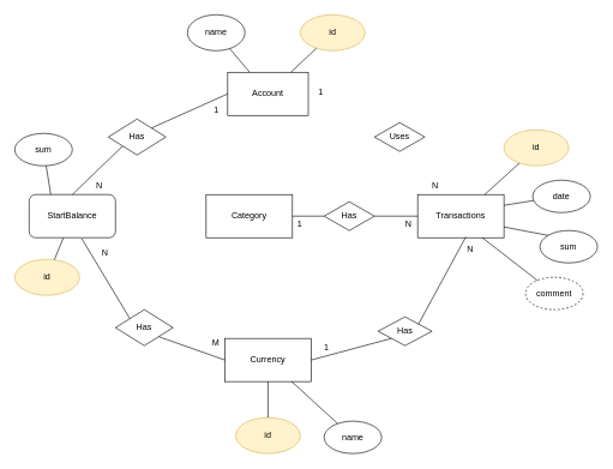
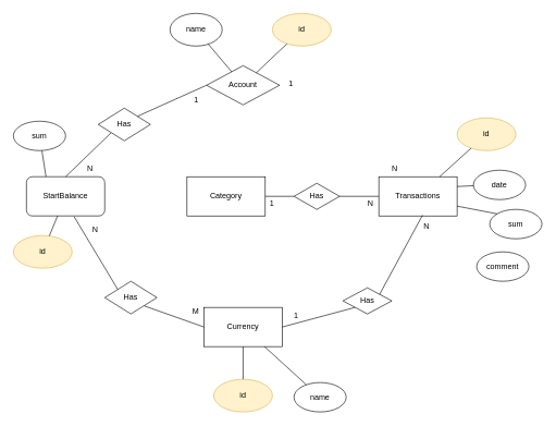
  <mxCell id="0" />
  <mxCell id="1" parent="0" />
  <mxCell id="2" value="StartBalance" style="whiteSpace=wrap;html=1;rounded=1;" vertex="1" parent="1"><mxGeometry x="40" y="270" width="120" height="60" as="geometry" /></mxCell>
- <mxCell id="3" value="Account" style="rounded=0;whiteSpace=wrap;html=1;" vertex="1" parent="1"><mxGeometry x="316" y="100" width="112" height="60" as="geometry" /></mxCell>
+ <mxCell id="3" value="Account" style="rhombus;whiteSpace=wrap;html=1;" vertex="1" parent="1"><mxGeometry x="316" y="100" width="112" height="60" as="geometry" /></mxCell>
  <mxCell id="4" value="Currency" style="rounded=0;whiteSpace=wrap;html=1;" vertex="1" parent="1"><mxGeometry x="312" y="470" width="120" height="60" as="geometry" /></mxCell>
  <mxCell id="5" value="Category" style="rounded=0;whiteSpace=wrap;html=1;" vertex="1" parent="1"><mxGeometry x="286" y="270" width="120" height="60" as="geometry" /></mxCell>
  <mxCell id="6" value="Transactions" style="rounded=0;whiteSpace=wrap;html=1;" vertex="1" parent="1"><mxGeometry x="580" y="270" width="120" height="60" as="geometry" /></mxCell>
  <mxCell id="7" value="id" style="ellipse;whiteSpace=wrap;html=1;fillColor=#fff2cc;strokeColor=#d6b656;" vertex="1" parent="1"><mxGeometry x="417" y="20" width="90" height="50" as="geometry" /></mxCell>
  <mxCell id="8" value="id" style="ellipse;whiteSpace=wrap;html=1;fillColor=#fff2cc;strokeColor=#d6b656;" vertex="1" parent="1"><mxGeometry x="700" y="180" width="90" height="50" as="geometry" /></mxCell>
  <mxCell id="9" value="id" style="ellipse;whiteSpace=wrap;html=1;fillColor=#fff2cc;strokeColor=#d6b656;" vertex="1" parent="1"><mxGeometry y="360" width="90" height="50" as="geometry" x="20" /></mxCell>
  <mxCell id="10" value="id" style="ellipse;whiteSpace=wrap;html=1;fillColor=#fff2cc;strokeColor=#d6b656;" vertex="1" parent="1"><mxGeometry x="327" y="580" width="90" height="50" as="geometry" /></mxCell>
  <mxCell id="11" value="" style="endArrow=none;html=1;rounded=0;" edge="1" parent="1" source="6" target="8"><mxGeometry width="50" height="50" relative="1" as="geometry"><mxPoint x="710" y="330" as="sourcePoint" /><mxPoint x="760" y="280" as="targetPoint" /></mxGeometry></mxCell>
  <mxCell id="12" value="" style="endArrow=none;html=1;rounded=0;" edge="1" parent="1" source="3" target="7"><mxGeometry width="50" height="50" relative="1" as="geometry"><mxPoint x="300" y="110" as="sourcePoint" /><mxPoint x="350" y="60" as="targetPoint" /></mxGeometry></mxCell>
  <mxCell id="13" value="" style="endArrow=none;html=1;rounded=0;" edge="1" parent="1" source="2" target="9"><mxGeometry width="50" height="50" relative="1" as="geometry"><mxPoint x="630" y="540" as="sourcePoint" /><mxPoint x="680" y="490" as="targetPoint" /></mxGeometry></mxCell>
  <mxCell id="14" value="" style="endArrow=none;html=1;rounded=0;exitX=0.5;exitY=0;exitDx=0;exitDy=0;" edge="1" parent="1" source="10" target="4"><mxGeometry width="50" height="50" relative="1" as="geometry"><mxPoint x="460" y="560" as="sourcePoint" /><mxPoint x="510" y="510" as="targetPoint" /></mxGeometry></mxCell>
  <mxCell id="15" value="" style="endArrow=none;html=1;rounded=0;entryX=1;entryY=0.5;entryDx=0;entryDy=0;exitX=0;exitY=1;exitDx=0;exitDy=0;" edge="1" parent="1" source="28" target="4"><mxGeometry width="50" height="50" relative="1" as="geometry"><mxPoint x="650" y="560" as="sourcePoint" /><mxPoint x="700" y="510" as="targetPoint" /></mxGeometry></mxCell>
  <mxCell id="16" value="" style="endArrow=none;html=1;rounded=0;entryX=1;entryY=0;entryDx=0;entryDy=0;exitX=0.558;exitY=0.983;exitDx=0;exitDy=0;exitPerimeter=0;" edge="1" parent="1" source="6" target="28"><mxGeometry width="50" height="50" relative="1" as="geometry"><mxPoint x="590" y="520" as="sourcePoint" /><mxPoint x="640" y="470" as="targetPoint" /></mxGeometry></mxCell>
  <mxCell id="17" value="" style="endArrow=none;html=1;rounded=0;entryX=1;entryY=0.5;entryDx=0;entryDy=0;" edge="1" parent="1" source="6" target="27"><mxGeometry width="50" height="50" relative="1" as="geometry"><mxPoint x="670" y="580" as="sourcePoint" /><mxPoint x="720" y="530" as="targetPoint" /></mxGeometry></mxCell>
  <mxCell id="18" value="" style="endArrow=none;html=1;rounded=0;exitX=1;exitY=0.5;exitDx=0;exitDy=0;entryX=0;entryY=0.5;entryDx=0;entryDy=0;" edge="1" parent="1" source="5" target="27"><mxGeometry width="50" height="50" relative="1" as="geometry"><mxPoint x="680" y="590" as="sourcePoint" /><mxPoint x="730" y="540" as="targetPoint" /></mxGeometry></mxCell>
  <mxCell id="19" value="" style="endArrow=none;html=1;rounded=0;exitX=1;exitY=1;exitDx=0;exitDy=0;entryX=0;entryY=0.5;entryDx=0;entryDy=0;" edge="1" parent="1" source="29" target="4"><mxGeometry width="50" height="50" relative="1" as="geometry"><mxPoint x="700" y="610" as="sourcePoint" /><mxPoint x="750" y="560" as="targetPoint" /></mxGeometry></mxCell>
  <mxCell id="20" value="" style="endArrow=none;html=1;rounded=0;exitX=0.5;exitY=0;exitDx=0;exitDy=0;entryX=0;entryY=1;entryDx=0;entryDy=0;" edge="1" parent="1" source="2" target="25"><mxGeometry width="50" height="50" relative="1" as="geometry"><mxPoint x="710" y="620" as="sourcePoint" /><mxPoint x="760" y="570" as="targetPoint" /></mxGeometry></mxCell>
  <mxCell id="21" value="" style="endArrow=none;html=1;rounded=0;entryX=1;entryY=0;entryDx=0;entryDy=0;exitX=0;exitY=0.5;exitDx=0;exitDy=0;" edge="1" parent="1" source="3" target="25"><mxGeometry width="50" height="50" relative="1" as="geometry"><mxPoint x="720" y="630" as="sourcePoint" /><mxPoint x="770" y="580" as="targetPoint" /></mxGeometry></mxCell>
  <mxCell id="22" value="" style="endArrow=none;html=1;rounded=0;exitX=0;exitY=0;exitDx=0;exitDy=0;entryX=0.608;entryY=1.017;entryDx=0;entryDy=0;entryPerimeter=0;" edge="1" parent="1" source="29" target="2"><mxGeometry width="50" height="50" relative="1" as="geometry"><mxPoint x="730" y="640" as="sourcePoint" /><mxPoint x="780" y="590" as="targetPoint" /></mxGeometry></mxCell>
- <mxCell id="23" value="" style="endArrow=none;html=1;rounded=0;entryX=0.75;entryY=1;entryDx=0;entryDy=0;" edge="1" parent="1" source="34" target="6"><mxGeometry width="50" height="50" relative="1" as="geometry"><mxPoint x="750" y="660" as="sourcePoint" /><mxPoint x="800" y="610" as="targetPoint" /></mxGeometry></mxCell>
  <mxCell id="24" value="" style="endArrow=none;html=1;rounded=0;exitX=0.25;exitY=0;exitDx=0;exitDy=0;" edge="1" parent="1" source="2" target="31"><mxGeometry width="50" height="50" relative="1" as="geometry"><mxPoint x="760" y="670" as="sourcePoint" /><mxPoint x="810" y="620" as="targetPoint" /></mxGeometry></mxCell>
  <mxCell id="25" value="Has" style="rhombus;whiteSpace=wrap;html=1;" vertex="1" parent="1"><mxGeometry x="150" y="165" width="80" height="50" as="geometry" /></mxCell>
- <mxCell id="26" value="Uses" style="rhombus;whiteSpace=wrap;html=1;" vertex="1" parent="1"><mxGeometry x="520" y="170" width="70" height="40" as="geometry" /></mxCell>
  <mxCell id="27" value="Has" style="rhombus;whiteSpace=wrap;html=1;" vertex="1" parent="1"><mxGeometry x="450" y="280" width="70" height="40" as="geometry" /></mxCell>
  <mxCell id="28" value="Has" style="rhombus;whiteSpace=wrap;html=1;" vertex="1" parent="1"><mxGeometry x="525" y="440" width="75" height="40" as="geometry" /></mxCell>
  <mxCell id="29" value="Has" style="rhombus;whiteSpace=wrap;html=1;" vertex="1" parent="1"><mxGeometry x="160" y="430" width="80" height="50" as="geometry" /></mxCell>
  <mxCell id="30" value="name" style="ellipse;whiteSpace=wrap;html=1;" vertex="1" parent="1"><mxGeometry x="260" y="20" width="80" height="50" as="geometry" /></mxCell>
  <mxCell id="31" value="sum" style="ellipse;whiteSpace=wrap;html=1;" vertex="1" parent="1"><mxGeometry y="185" width="80" height="45" as="geometry" x="20" /></mxCell>
  <mxCell id="32" value="name" style="ellipse;whiteSpace=wrap;html=1;" vertex="1" parent="1"><mxGeometry x="450" y="585" width="80" height="45" as="geometry" /></mxCell>
- <mxCell id="33" value="date" style="ellipse;whiteSpace=wrap;html=1;" vertex="1" parent="1"><mxGeometry x="740" y="250" width="80" height="45" as="geometry" /></mxCell>
- <mxCell id="34" value="comment" style="ellipse;whiteSpace=wrap;html=1;dashed=1;" vertex="1" parent="1"><mxGeometry x="730" y="385" width="80" height="45" as="geometry" /></mxCell>
+ <mxCell id="33" value="date" style="ellipse;whiteSpace=wrap;html=1;" vertex="1" parent="1"><mxGeometry x="725" y="260" width="80" height="45" as="geometry" /></mxCell>
+ <mxCell id="34" value="comment" style="ellipse;whiteSpace=wrap;html=1;" vertex="1" parent="1"><mxGeometry x="730" y="385" width="80" height="45" as="geometry" /></mxCell>
  <mxCell id="35" value="sum" style="ellipse;whiteSpace=wrap;html=1;" vertex="1" parent="1"><mxGeometry x="750" y="320" width="80" height="45" as="geometry" /></mxCell>
  <mxCell id="36" value="" style="endArrow=none;html=1;rounded=0;" edge="1" parent="1" source="4" target="32"><mxGeometry width="50" height="50" relative="1" as="geometry"><mxPoint x="760" y="670" as="sourcePoint" /><mxPoint x="810" y="620" as="targetPoint" /></mxGeometry></mxCell>
  <mxCell id="37" value="" style="endArrow=none;html=1;rounded=0;" edge="1" parent="1" source="3" target="30"><mxGeometry width="50" height="50" relative="1" as="geometry"><mxPoint x="770" y="680" as="sourcePoint" /><mxPoint x="820" y="630" as="targetPoint" /></mxGeometry></mxCell>
  <mxCell id="38" value="" style="endArrow=none;html=1;rounded=0;entryX=1;entryY=0.75;entryDx=0;entryDy=0;exitX=0;exitY=0;exitDx=0;exitDy=0;" edge="1" parent="1" source="35" target="6"><mxGeometry width="50" height="50" relative="1" as="geometry"><mxPoint x="810" y="720" as="sourcePoint" /><mxPoint x="860" y="670" as="targetPoint" /></mxGeometry></mxCell>
  <mxCell id="39" value="" style="endArrow=none;html=1;rounded=0;exitX=1;exitY=0.25;exitDx=0;exitDy=0;" edge="1" parent="1" source="6" target="33"><mxGeometry width="50" height="50" relative="1" as="geometry"><mxPoint x="820" y="730" as="sourcePoint" /><mxPoint x="870" y="680" as="targetPoint" /></mxGeometry></mxCell>
  <mxCell id="40" value="M" style="text;html=1;align=center;verticalAlign=middle;resizable=0;points=[];autosize=1;strokeColor=none;fillColor=none;" vertex="1" parent="1"><mxGeometry x="285" y="463" width="28" height="26" as="geometry" /></mxCell>
  <mxCell id="41" value="1" style="text;html=1;align=center;verticalAlign=middle;resizable=0;points=[];autosize=1;strokeColor=none;fillColor=none;" vertex="1" parent="1"><mxGeometry x="432" y="114" width="25" height="26" as="geometry" /></mxCell>
  <mxCell id="42" value="1" style="text;html=1;align=center;verticalAlign=middle;resizable=0;points=[];autosize=1;strokeColor=none;fillColor=none;" vertex="1" parent="1"><mxGeometry x="287" y="139" width="25" height="26" as="geometry" /></mxCell>
  <mxCell id="43" value="1" style="text;html=1;align=center;verticalAlign=middle;resizable=0;points=[];autosize=1;strokeColor=none;fillColor=none;" vertex="1" parent="1"><mxGeometry x="403" y="298" width="25" height="26" as="geometry" /></mxCell>
  <mxCell id="44" value="1" style="text;html=1;align=center;verticalAlign=middle;resizable=0;points=[];autosize=1;strokeColor=none;fillColor=none;" vertex="1" parent="1"><mxGeometry x="440" y="470" width="25" height="26" as="geometry" /></mxCell>
  <mxCell id="45" value="N" style="text;html=1;align=center;verticalAlign=middle;resizable=0;points=[];autosize=1;strokeColor=none;fillColor=none;" vertex="1" parent="1"><mxGeometry x="553" y="298" width="27" height="26" as="geometry" /></mxCell>
  <mxCell id="46" value="N" style="text;html=1;align=center;verticalAlign=middle;resizable=0;points=[];autosize=1;strokeColor=none;fillColor=none;" vertex="1" parent="1"><mxGeometry x="590" y="244" width="27" height="26" as="geometry" /></mxCell>
  <mxCell id="47" value="N" style="text;html=1;align=center;verticalAlign=middle;resizable=0;points=[];autosize=1;strokeColor=none;fillColor=none;" vertex="1" parent="1"><mxGeometry x="123" y="244" width="27" height="26" as="geometry" /></mxCell>
  <mxCell id="48" value="N" style="text;html=1;align=center;verticalAlign=middle;resizable=0;points=[];autosize=1;strokeColor=none;fillColor=none;" vertex="1" parent="1"><mxGeometry x="639" y="334" width="27" height="26" as="geometry" /></mxCell>
  <mxCell id="49" value="N" style="text;html=1;align=center;verticalAlign=middle;resizable=0;points=[];autosize=1;strokeColor=none;fillColor=none;" vertex="1" parent="1"><mxGeometry x="131" y="339" width="27" height="26" as="geometry" /></mxCell>
